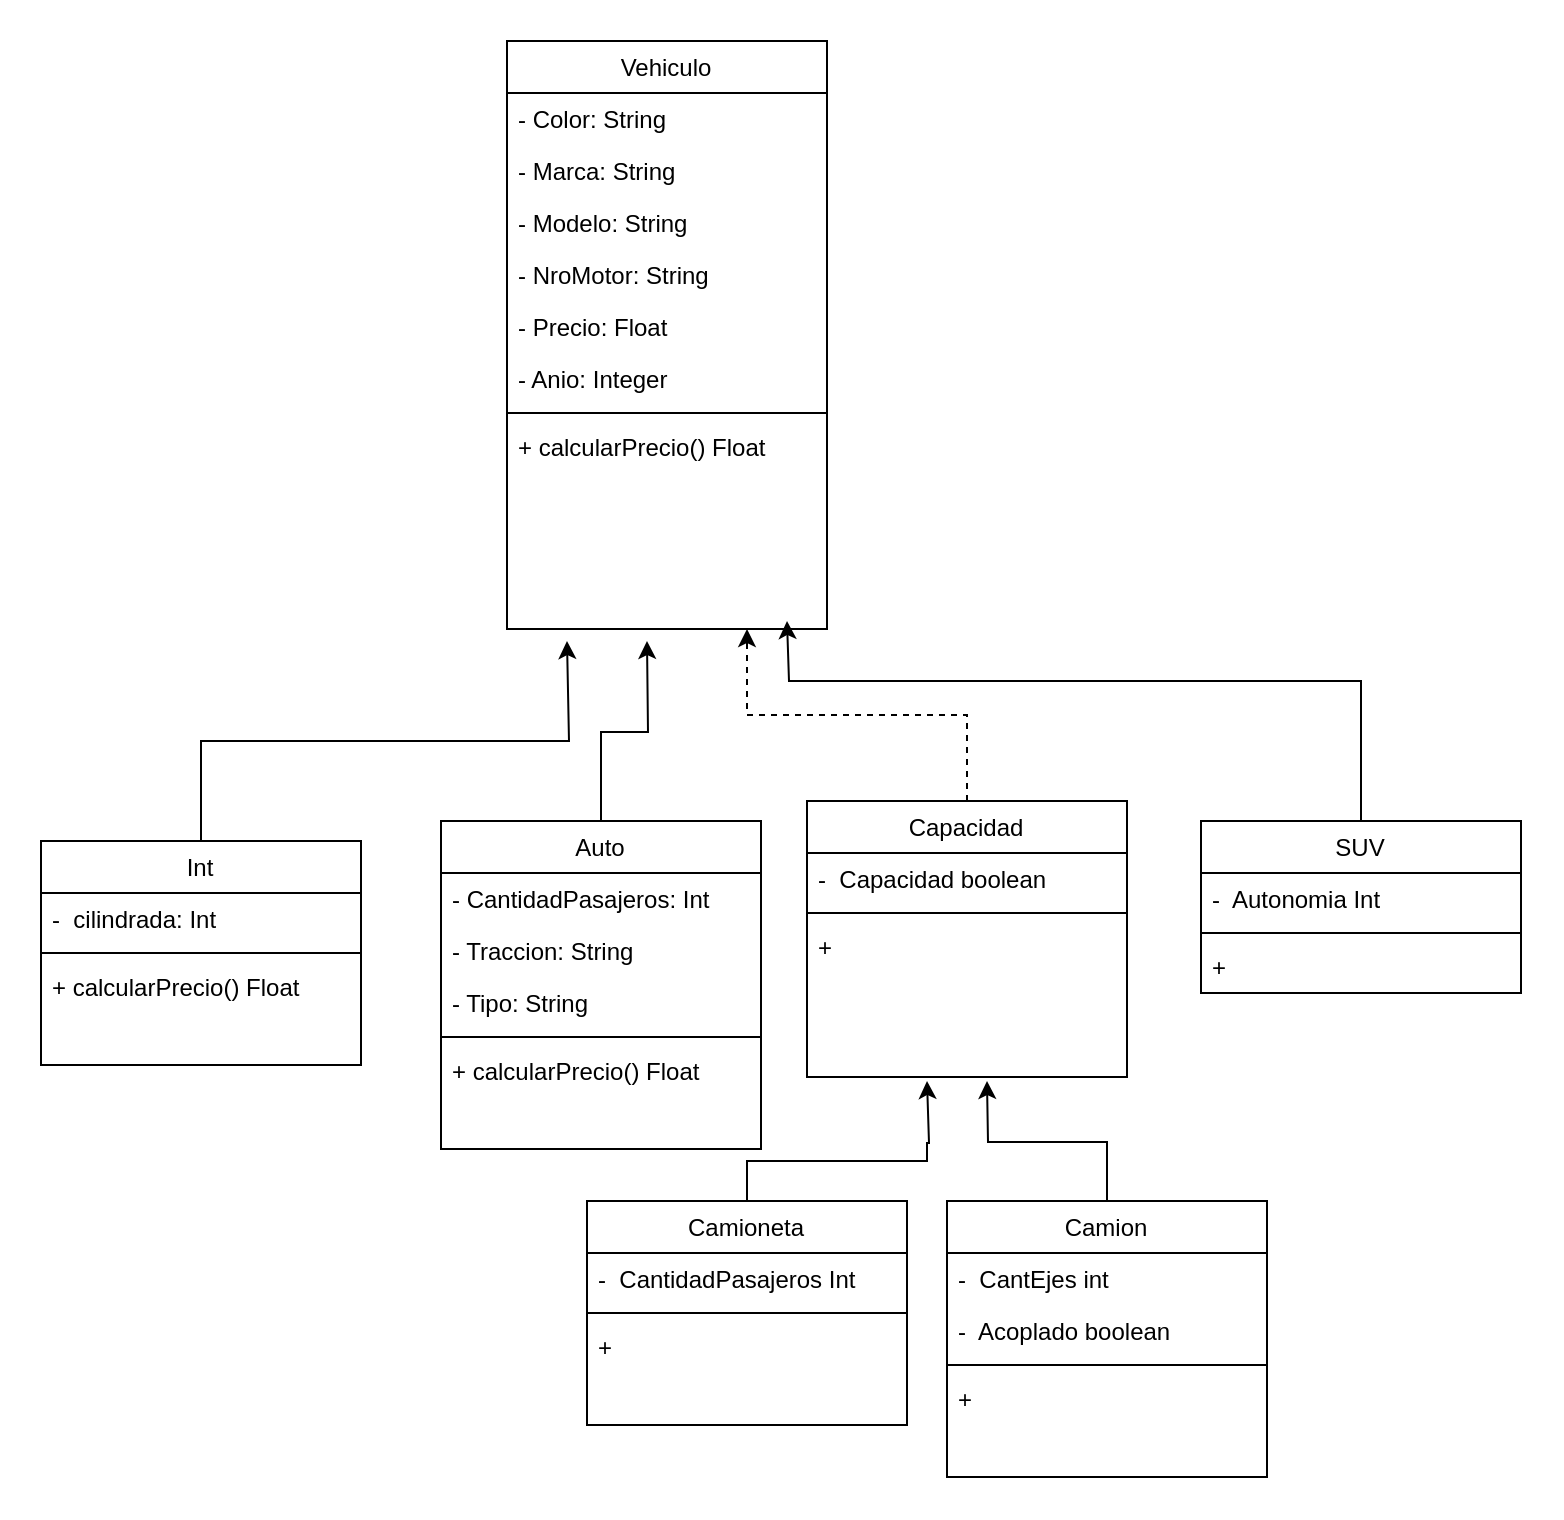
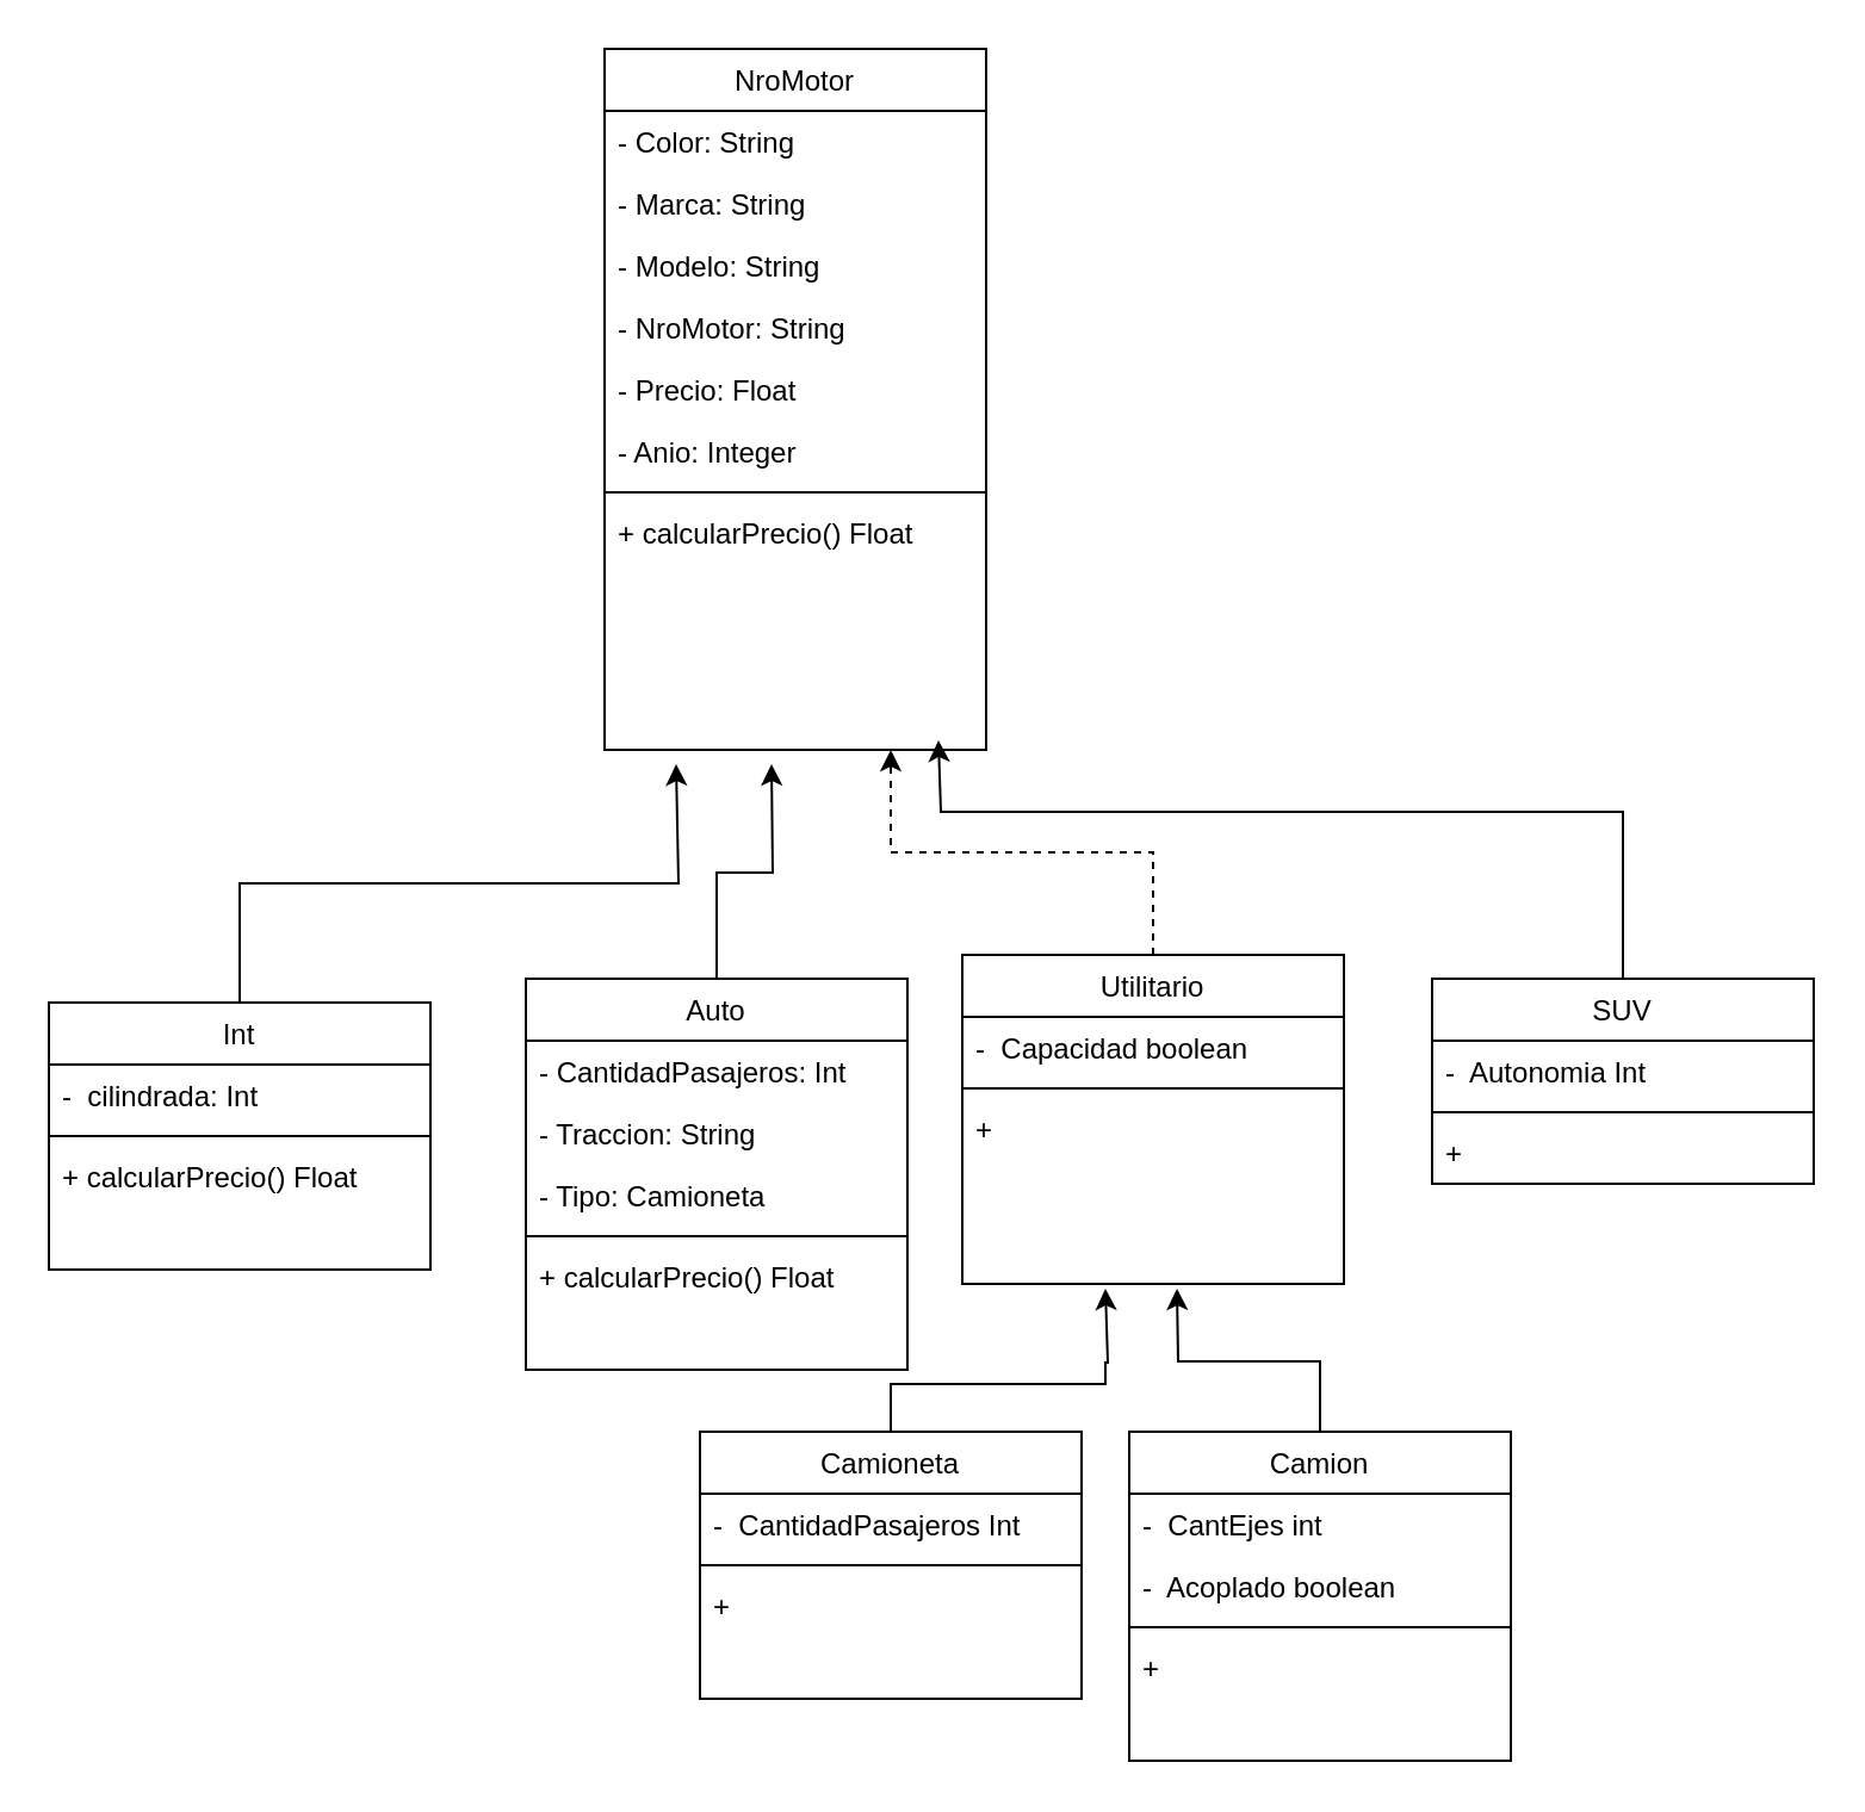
  <mxCell id="0" />
  <mxCell id="1" parent="0" />
  <mxCell id="2" style="edgeStyle=orthogonalEdgeStyle;rounded=0;orthogonalLoop=1;jettySize=auto;html=1;" edge="1" parent="1" source="3"><mxGeometry relative="1" as="geometry"><mxPoint x="323" y="320" as="targetPoint" /></mxGeometry></mxCell>
  <mxCell id="3" value="Auto" style="swimlane;fontStyle=0;align=center;verticalAlign=top;childLayout=stackLayout;horizontal=1;startSize=26;horizontalStack=0;resizeParent=1;resizeLast=0;collapsible=1;marginBottom=0;rounded=0;shadow=0;strokeWidth=1;" vertex="1" parent="1"><mxGeometry x="220" y="410" width="160" height="164" as="geometry"><mxRectangle x="340" y="380" width="170" height="26" as="alternateBounds" /></mxGeometry></mxCell>
  <mxCell id="4" value="- CantidadPasajeros: Int" style="text;align=left;verticalAlign=top;spacingLeft=4;spacingRight=4;overflow=hidden;rotatable=0;points=[[0,0.5],[1,0.5]];portConstraint=eastwest;" vertex="1" parent="3"><mxGeometry y="26" width="160" height="26" as="geometry" /></mxCell>
  <mxCell id="5" value="- Traccion: String" style="text;align=left;verticalAlign=top;spacingLeft=4;spacingRight=4;overflow=hidden;rotatable=0;points=[[0,0.5],[1,0.5]];portConstraint=eastwest;" vertex="1" parent="3"><mxGeometry y="52" width="160" height="26" as="geometry" /></mxCell>
- <mxCell id="6" value="- Tipo: String" style="text;align=left;verticalAlign=top;spacingLeft=4;spacingRight=4;overflow=hidden;rotatable=0;points=[[0,0.5],[1,0.5]];portConstraint=eastwest;" vertex="1" parent="3"><mxGeometry y="78" width="160" height="26" as="geometry" /></mxCell>
+ <mxCell id="6" value="- Tipo: Camioneta" style="text;align=left;verticalAlign=top;spacingLeft=4;spacingRight=4;overflow=hidden;rotatable=0;points=[[0,0.5],[1,0.5]];portConstraint=eastwest;" vertex="1" parent="3"><mxGeometry y="78" width="160" height="26" as="geometry" /></mxCell>
  <mxCell id="7" value="" style="line;html=1;strokeWidth=1;align=left;verticalAlign=middle;spacingTop=-1;spacingLeft=3;spacingRight=3;rotatable=0;labelPosition=right;points=[];portConstraint=eastwest;" vertex="1" parent="3"><mxGeometry y="104" width="160" height="8" as="geometry" /></mxCell>
  <mxCell id="8" value="+ calcularPrecio() Float" style="text;align=left;verticalAlign=top;spacingLeft=4;spacingRight=4;overflow=hidden;rotatable=0;points=[[0,0.5],[1,0.5]];portConstraint=eastwest;" vertex="1" parent="3"><mxGeometry y="112" width="160" height="26" as="geometry" /></mxCell>
  <mxCell id="9" style="edgeStyle=orthogonalEdgeStyle;rounded=0;orthogonalLoop=1;jettySize=auto;html=1;" edge="1" parent="1" source="10"><mxGeometry relative="1" as="geometry"><mxPoint x="493" y="540" as="targetPoint" /></mxGeometry></mxCell>
  <mxCell id="10" value="Camion" style="swimlane;fontStyle=0;align=center;verticalAlign=top;childLayout=stackLayout;horizontal=1;startSize=26;horizontalStack=0;resizeParent=1;resizeLast=0;collapsible=1;marginBottom=0;rounded=0;shadow=0;strokeWidth=1;" vertex="1" parent="1"><mxGeometry x="473" y="600" width="160" height="138" as="geometry"><mxRectangle x="340" y="380" width="170" height="26" as="alternateBounds" /></mxGeometry></mxCell>
  <mxCell id="11" value="-  CantEjes int" style="text;align=left;verticalAlign=top;spacingLeft=4;spacingRight=4;overflow=hidden;rotatable=0;points=[[0,0.5],[1,0.5]];portConstraint=eastwest;" vertex="1" parent="10"><mxGeometry y="26" width="160" height="26" as="geometry" /></mxCell>
  <mxCell id="12" value="-  Acoplado boolean" style="text;align=left;verticalAlign=top;spacingLeft=4;spacingRight=4;overflow=hidden;rotatable=0;points=[[0,0.5],[1,0.5]];portConstraint=eastwest;" vertex="1" parent="10"><mxGeometry y="52" width="160" height="26" as="geometry" /></mxCell>
  <mxCell id="13" value="" style="line;html=1;strokeWidth=1;align=left;verticalAlign=middle;spacingTop=-1;spacingLeft=3;spacingRight=3;rotatable=0;labelPosition=right;points=[];portConstraint=eastwest;" vertex="1" parent="10"><mxGeometry y="78" width="160" height="8" as="geometry" /></mxCell>
  <mxCell id="14" value="+" style="text;align=left;verticalAlign=top;spacingLeft=4;spacingRight=4;overflow=hidden;rotatable=0;points=[[0,0.5],[1,0.5]];portConstraint=eastwest;" vertex="1" parent="10"><mxGeometry y="86" width="160" height="26" as="geometry" /></mxCell>
- <mxCell id="15" value="Vehiculo" style="swimlane;fontStyle=0;align=center;verticalAlign=top;childLayout=stackLayout;horizontal=1;startSize=26;horizontalStack=0;resizeParent=1;resizeLast=0;collapsible=1;marginBottom=0;rounded=0;shadow=0;strokeWidth=1;" vertex="1" parent="1"><mxGeometry x="253" y="20" width="160" height="294" as="geometry"><mxRectangle x="340" y="380" width="170" height="26" as="alternateBounds" /></mxGeometry></mxCell>
+ <mxCell id="15" value="NroMotor" style="swimlane;fontStyle=0;align=center;verticalAlign=top;childLayout=stackLayout;horizontal=1;startSize=26;horizontalStack=0;resizeParent=1;resizeLast=0;collapsible=1;marginBottom=0;rounded=0;shadow=0;strokeWidth=1;" vertex="1" parent="1"><mxGeometry x="253" y="20" width="160" height="294" as="geometry"><mxRectangle x="340" y="380" width="170" height="26" as="alternateBounds" /></mxGeometry></mxCell>
  <mxCell id="16" value="- Color: String" style="text;align=left;verticalAlign=top;spacingLeft=4;spacingRight=4;overflow=hidden;rotatable=0;points=[[0,0.5],[1,0.5]];portConstraint=eastwest;" vertex="1" parent="15"><mxGeometry y="26" width="160" height="26" as="geometry" /></mxCell>
  <mxCell id="17" value="- Marca: String" style="text;align=left;verticalAlign=top;spacingLeft=4;spacingRight=4;overflow=hidden;rotatable=0;points=[[0,0.5],[1,0.5]];portConstraint=eastwest;" vertex="1" parent="15"><mxGeometry y="52" width="160" height="26" as="geometry" /></mxCell>
  <mxCell id="18" value="- Modelo: String" style="text;align=left;verticalAlign=top;spacingLeft=4;spacingRight=4;overflow=hidden;rotatable=0;points=[[0,0.5],[1,0.5]];portConstraint=eastwest;" vertex="1" parent="15"><mxGeometry y="78" width="160" height="26" as="geometry" /></mxCell>
  <mxCell id="19" value="- NroMotor: String" style="text;align=left;verticalAlign=top;spacingLeft=4;spacingRight=4;overflow=hidden;rotatable=0;points=[[0,0.5],[1,0.5]];portConstraint=eastwest;" vertex="1" parent="15"><mxGeometry y="104" width="160" height="26" as="geometry" /></mxCell>
  <mxCell id="20" value="- Precio: Float" style="text;align=left;verticalAlign=top;spacingLeft=4;spacingRight=4;overflow=hidden;rotatable=0;points=[[0,0.5],[1,0.5]];portConstraint=eastwest;" vertex="1" parent="15"><mxGeometry y="130" width="160" height="26" as="geometry" /></mxCell>
  <mxCell id="21" value="- Anio: Integer" style="text;align=left;verticalAlign=top;spacingLeft=4;spacingRight=4;overflow=hidden;rotatable=0;points=[[0,0.5],[1,0.5]];portConstraint=eastwest;" vertex="1" parent="15"><mxGeometry y="156" width="160" height="26" as="geometry" /></mxCell>
  <mxCell id="22" value="" style="line;html=1;strokeWidth=1;align=left;verticalAlign=middle;spacingTop=-1;spacingLeft=3;spacingRight=3;rotatable=0;labelPosition=right;points=[];portConstraint=eastwest;" vertex="1" parent="15"><mxGeometry y="182" width="160" height="8" as="geometry" /></mxCell>
  <mxCell id="23" value="+ calcularPrecio() Float" style="text;align=left;verticalAlign=top;spacingLeft=4;spacingRight=4;overflow=hidden;rotatable=0;points=[[0,0.5],[1,0.5]];portConstraint=eastwest;" vertex="1" parent="15"><mxGeometry y="190" width="160" height="26" as="geometry" /></mxCell>
  <mxCell id="24" style="edgeStyle=orthogonalEdgeStyle;rounded=0;orthogonalLoop=1;jettySize=auto;html=1;" edge="1" parent="1" source="25"><mxGeometry relative="1" as="geometry"><mxPoint x="283" y="320" as="targetPoint" /><Array as="points"><mxPoint x="100" y="370" /><mxPoint x="284" y="370" /></Array></mxGeometry></mxCell>
  <mxCell id="25" value="Int" style="swimlane;fontStyle=0;align=center;verticalAlign=top;childLayout=stackLayout;horizontal=1;startSize=26;horizontalStack=0;resizeParent=1;resizeLast=0;collapsible=1;marginBottom=0;rounded=0;shadow=0;strokeWidth=1;" vertex="1" parent="1"><mxGeometry x="20" y="420" width="160" height="112" as="geometry"><mxRectangle x="340" y="380" width="170" height="26" as="alternateBounds" /></mxGeometry></mxCell>
  <mxCell id="26" value="-  cilindrada: Int" style="text;align=left;verticalAlign=top;spacingLeft=4;spacingRight=4;overflow=hidden;rotatable=0;points=[[0,0.5],[1,0.5]];portConstraint=eastwest;" vertex="1" parent="25"><mxGeometry y="26" width="160" height="26" as="geometry" /></mxCell>
  <mxCell id="27" value="" style="line;html=1;strokeWidth=1;align=left;verticalAlign=middle;spacingTop=-1;spacingLeft=3;spacingRight=3;rotatable=0;labelPosition=right;points=[];portConstraint=eastwest;" vertex="1" parent="25"><mxGeometry y="52" width="160" height="8" as="geometry" /></mxCell>
  <mxCell id="28" value="+ calcularPrecio() Float" style="text;align=left;verticalAlign=top;spacingLeft=4;spacingRight=4;overflow=hidden;rotatable=0;points=[[0,0.5],[1,0.5]];portConstraint=eastwest;" vertex="1" parent="25"><mxGeometry y="60" width="160" height="26" as="geometry" /></mxCell>
  <mxCell id="29" style="edgeStyle=orthogonalEdgeStyle;rounded=0;orthogonalLoop=1;jettySize=auto;html=1;" edge="1" parent="1" source="30"><mxGeometry relative="1" as="geometry"><mxPoint x="393" y="310" as="targetPoint" /><Array as="points"><mxPoint x="680" y="340" /><mxPoint x="394" y="340" /></Array></mxGeometry></mxCell>
  <mxCell id="30" value="SUV" style="swimlane;fontStyle=0;align=center;verticalAlign=top;childLayout=stackLayout;horizontal=1;startSize=26;horizontalStack=0;resizeParent=1;resizeLast=0;collapsible=1;marginBottom=0;rounded=0;shadow=0;strokeWidth=1;" vertex="1" parent="1"><mxGeometry x="600" y="410" width="160" height="86" as="geometry"><mxRectangle x="340" y="380" width="170" height="26" as="alternateBounds" /></mxGeometry></mxCell>
  <mxCell id="31" value="-  Autonomia Int" style="text;align=left;verticalAlign=top;spacingLeft=4;spacingRight=4;overflow=hidden;rotatable=0;points=[[0,0.5],[1,0.5]];portConstraint=eastwest;" vertex="1" parent="30"><mxGeometry y="26" width="160" height="26" as="geometry" /></mxCell>
  <mxCell id="32" value="" style="line;html=1;strokeWidth=1;align=left;verticalAlign=middle;spacingTop=-1;spacingLeft=3;spacingRight=3;rotatable=0;labelPosition=right;points=[];portConstraint=eastwest;" vertex="1" parent="30"><mxGeometry y="52" width="160" height="8" as="geometry" /></mxCell>
  <mxCell id="33" value="+" style="text;align=left;verticalAlign=top;spacingLeft=4;spacingRight=4;overflow=hidden;rotatable=0;points=[[0,0.5],[1,0.5]];portConstraint=eastwest;" vertex="1" parent="30"><mxGeometry y="60" width="160" height="26" as="geometry" /></mxCell>
  <mxCell id="34" style="edgeStyle=orthogonalEdgeStyle;rounded=0;orthogonalLoop=1;jettySize=auto;html=1;" edge="1" parent="1" source="35"><mxGeometry relative="1" as="geometry"><mxPoint x="463" y="540" as="targetPoint" /><Array as="points"><mxPoint x="373" y="580" /><mxPoint x="463" y="580" /><mxPoint x="463" y="571" /><mxPoint x="464" y="571" /></Array></mxGeometry></mxCell>
  <mxCell id="35" value="Camioneta" style="swimlane;fontStyle=0;align=center;verticalAlign=top;childLayout=stackLayout;horizontal=1;startSize=26;horizontalStack=0;resizeParent=1;resizeLast=0;collapsible=1;marginBottom=0;rounded=0;shadow=0;strokeWidth=1;" vertex="1" parent="1"><mxGeometry x="293" y="600" width="160" height="112" as="geometry"><mxRectangle x="340" y="380" width="170" height="26" as="alternateBounds" /></mxGeometry></mxCell>
  <mxCell id="36" value="-  CantidadPasajeros Int" style="text;align=left;verticalAlign=top;spacingLeft=4;spacingRight=4;overflow=hidden;rotatable=0;points=[[0,0.5],[1,0.5]];portConstraint=eastwest;" vertex="1" parent="35"><mxGeometry y="26" width="160" height="26" as="geometry" /></mxCell>
  <mxCell id="37" value="" style="line;html=1;strokeWidth=1;align=left;verticalAlign=middle;spacingTop=-1;spacingLeft=3;spacingRight=3;rotatable=0;labelPosition=right;points=[];portConstraint=eastwest;" vertex="1" parent="35"><mxGeometry y="52" width="160" height="8" as="geometry" /></mxCell>
  <mxCell id="38" value="+" style="text;align=left;verticalAlign=top;spacingLeft=4;spacingRight=4;overflow=hidden;rotatable=0;points=[[0,0.5],[1,0.5]];portConstraint=eastwest;" vertex="1" parent="35"><mxGeometry y="60" width="160" height="26" as="geometry" /></mxCell>
  <mxCell id="39" style="edgeStyle=orthogonalEdgeStyle;rounded=0;orthogonalLoop=1;jettySize=auto;html=1;entryX=0.75;entryY=1;entryDx=0;entryDy=0;dashed=1;" edge="1" parent="1" source="40" target="15"><mxGeometry relative="1" as="geometry" /></mxCell>
- <mxCell id="40" value="Capacidad" style="swimlane;fontStyle=0;align=center;verticalAlign=top;childLayout=stackLayout;horizontal=1;startSize=26;horizontalStack=0;resizeParent=1;resizeLast=0;collapsible=1;marginBottom=0;rounded=0;shadow=0;strokeWidth=1;" vertex="1" parent="1"><mxGeometry x="403" y="400" width="160" height="138" as="geometry"><mxRectangle x="340" y="380" width="170" height="26" as="alternateBounds" /></mxGeometry></mxCell>
+ <mxCell id="40" value="Utilitario" style="swimlane;fontStyle=0;align=center;verticalAlign=top;childLayout=stackLayout;horizontal=1;startSize=26;horizontalStack=0;resizeParent=1;resizeLast=0;collapsible=1;marginBottom=0;rounded=0;shadow=0;strokeWidth=1;" vertex="1" parent="1"><mxGeometry x="403" y="400" width="160" height="138" as="geometry"><mxRectangle x="340" y="380" width="170" height="26" as="alternateBounds" /></mxGeometry></mxCell>
  <mxCell id="41" value="-  Capacidad boolean" style="text;align=left;verticalAlign=top;spacingLeft=4;spacingRight=4;overflow=hidden;rotatable=0;points=[[0,0.5],[1,0.5]];portConstraint=eastwest;" vertex="1" parent="40"><mxGeometry y="26" width="160" height="26" as="geometry" /></mxCell>
  <mxCell id="42" value="" style="line;html=1;strokeWidth=1;align=left;verticalAlign=middle;spacingTop=-1;spacingLeft=3;spacingRight=3;rotatable=0;labelPosition=right;points=[];portConstraint=eastwest;" vertex="1" parent="40"><mxGeometry y="52" width="160" height="8" as="geometry" /></mxCell>
  <mxCell id="43" value="+" style="text;align=left;verticalAlign=top;spacingLeft=4;spacingRight=4;overflow=hidden;rotatable=0;points=[[0,0.5],[1,0.5]];portConstraint=eastwest;" vertex="1" parent="40"><mxGeometry y="60" width="160" height="26" as="geometry" /></mxCell>
